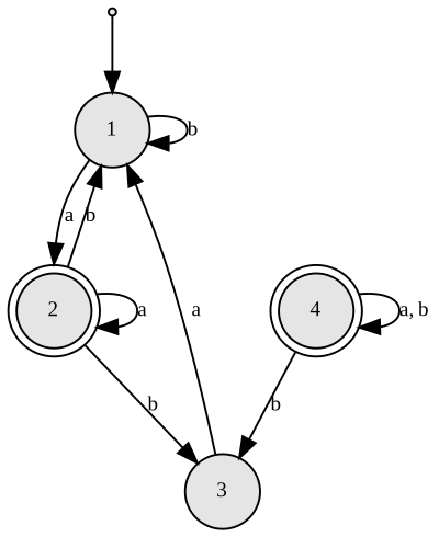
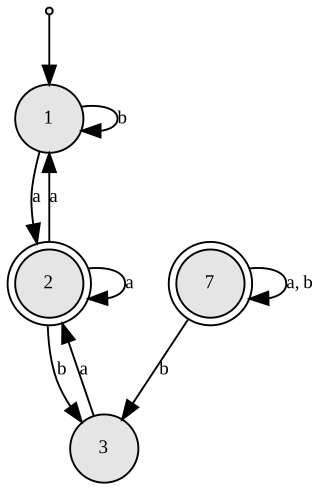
  digraph {
    fontname="Liberation Serif"
    rankdir=TB
    node [fillcolor=gray90 fontname="Liberation Serif" fontsize=10 shape=circle style=filled peripheries=1]
    edge [fontname="Liberation Serif" fontsize=10]
    START [shape=point peripheries=""]
    1
    2 [peripheries=2]
    3
-   4 [peripheries=2]
+   4 [peripheries=2 label=7]
    START -> 1 [fontsize=""]
    1 -> 1 [label=b]
    1 -> 2 [label=a]
-   2 -> 1 [label=b]
+   2 -> 1 [label=a]
    2 -> 2 [label=a]
    2 -> 3 [label=b]
-   3 -> 1 [label=a]
+   3 -> 2 [label=a]
    4 -> 3 [label=b]
    4 -> 4 [label="a, b"]
  }
